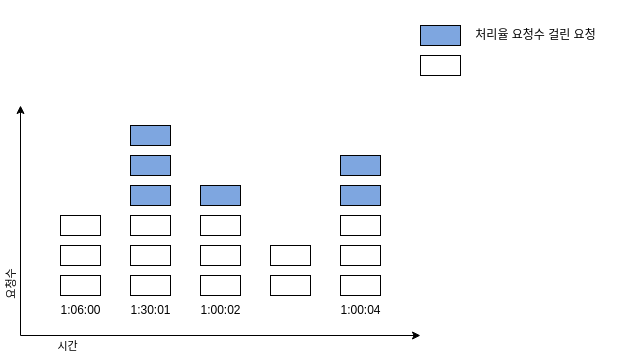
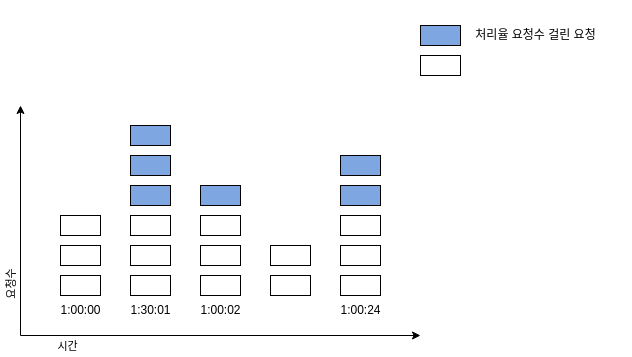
  <mxCell id="0" />
  <mxCell id="1" parent="0" />
  <mxCell id="2" value="" style="rounded=0;whiteSpace=wrap;html=1;" vertex="1" parent="1"><mxGeometry x="60" y="275" width="40" height="20" as="geometry" /></mxCell>
  <mxCell id="3" value="" style="rounded=0;whiteSpace=wrap;html=1;" vertex="1" parent="1"><mxGeometry x="60" y="245" width="40" height="20" as="geometry" /></mxCell>
  <mxCell id="4" value="" style="rounded=0;whiteSpace=wrap;html=1;" vertex="1" parent="1"><mxGeometry x="60" y="215" width="40" height="20" as="geometry" /></mxCell>
  <mxCell id="5" value="" style="rounded=0;whiteSpace=wrap;html=1;" vertex="1" parent="1"><mxGeometry x="130" y="275" width="40" height="20" as="geometry" /></mxCell>
  <mxCell id="6" value="" style="rounded=0;whiteSpace=wrap;html=1;" vertex="1" parent="1"><mxGeometry x="130" y="245" width="40" height="20" as="geometry" /></mxCell>
  <mxCell id="7" value="" style="rounded=0;whiteSpace=wrap;html=1;" vertex="1" parent="1"><mxGeometry x="130" y="215" width="40" height="20" as="geometry" /></mxCell>
  <mxCell id="8" value="" style="rounded=0;whiteSpace=wrap;html=1;fillColor=#7EA6E0;" vertex="1" parent="1"><mxGeometry x="130" y="185" width="40" height="20" as="geometry" /></mxCell>
  <mxCell id="9" value="" style="rounded=0;whiteSpace=wrap;html=1;fillColor=#7EA6E0;" vertex="1" parent="1"><mxGeometry x="130" y="155" width="40" height="20" as="geometry" /></mxCell>
  <mxCell id="10" value="" style="rounded=0;whiteSpace=wrap;html=1;fillColor=#7EA6E0;" vertex="1" parent="1"><mxGeometry x="130" y="125" width="40" height="20" as="geometry" /></mxCell>
  <mxCell id="11" value="" style="rounded=0;whiteSpace=wrap;html=1;" vertex="1" parent="1"><mxGeometry x="200" y="275" width="40" height="20" as="geometry" /></mxCell>
  <mxCell id="12" value="" style="rounded=0;whiteSpace=wrap;html=1;" vertex="1" parent="1"><mxGeometry x="200" y="245" width="40" height="20" as="geometry" /></mxCell>
  <mxCell id="13" value="" style="rounded=0;whiteSpace=wrap;html=1;" vertex="1" parent="1"><mxGeometry x="200" y="215" width="40" height="20" as="geometry" /></mxCell>
  <mxCell id="14" value="" style="rounded=0;whiteSpace=wrap;html=1;fillColor=#7EA6E0;" vertex="1" parent="1"><mxGeometry x="200" y="185" width="40" height="20" as="geometry" /></mxCell>
  <mxCell id="15" value="" style="rounded=0;whiteSpace=wrap;html=1;" vertex="1" parent="1"><mxGeometry x="270" y="275" width="40" height="20" as="geometry" /></mxCell>
  <mxCell id="16" value="" style="rounded=0;whiteSpace=wrap;html=1;" vertex="1" parent="1"><mxGeometry x="270" y="245" width="40" height="20" as="geometry" /></mxCell>
  <mxCell id="17" value="" style="rounded=0;whiteSpace=wrap;html=1;" vertex="1" parent="1"><mxGeometry x="340" y="275" width="40" height="20" as="geometry" /></mxCell>
  <mxCell id="18" value="" style="rounded=0;whiteSpace=wrap;html=1;" vertex="1" parent="1"><mxGeometry x="340" y="245" width="40" height="20" as="geometry" /></mxCell>
  <mxCell id="19" value="" style="rounded=0;whiteSpace=wrap;html=1;" vertex="1" parent="1"><mxGeometry x="340" y="215" width="40" height="20" as="geometry" /></mxCell>
  <mxCell id="20" value="" style="rounded=0;whiteSpace=wrap;html=1;fillColor=#7EA6E0;" vertex="1" parent="1"><mxGeometry x="340" y="185" width="40" height="20" as="geometry" /></mxCell>
  <mxCell id="21" value="" style="rounded=0;whiteSpace=wrap;html=1;fillColor=#7EA6E0;" vertex="1" parent="1"><mxGeometry x="340" y="155" width="40" height="20" as="geometry" /></mxCell>
- <mxCell id="22" value="1:06:00" style="text;html=1;align=center;verticalAlign=middle;resizable=0;points=[];autosize=1;strokeColor=none;fillColor=none;" vertex="1" parent="1"><mxGeometry x="50" y="295" width="60" height="30" as="geometry" /></mxCell>
+ <mxCell id="22" value="1:00:00" style="text;html=1;align=center;verticalAlign=middle;resizable=0;points=[];autosize=1;strokeColor=none;fillColor=none;" vertex="1" parent="1"><mxGeometry x="50" y="295" width="60" height="30" as="geometry" /></mxCell>
  <mxCell id="23" value="1:30:01" style="text;html=1;align=center;verticalAlign=middle;resizable=0;points=[];autosize=1;strokeColor=none;fillColor=none;" vertex="1" parent="1"><mxGeometry x="120" y="295" width="60" height="30" as="geometry" /></mxCell>
  <mxCell id="24" value="1:00:02" style="text;html=1;align=center;verticalAlign=middle;resizable=0;points=[];autosize=1;strokeColor=none;fillColor=none;" vertex="1" parent="1"><mxGeometry x="190" y="295" width="60" height="30" as="geometry" /></mxCell>
- <mxCell id="25" value="1:00:04" style="text;html=1;align=center;verticalAlign=middle;resizable=0;points=[];autosize=1;strokeColor=none;fillColor=none;" vertex="1" parent="1"><mxGeometry x="330" y="295" width="60" height="30" as="geometry" /></mxCell>
+ <mxCell id="25" value="1:00:24" style="text;html=1;align=center;verticalAlign=middle;resizable=0;points=[];autosize=1;strokeColor=none;fillColor=none;" vertex="1" parent="1"><mxGeometry x="330" y="295" width="60" height="30" as="geometry" /></mxCell>
  <mxCell id="26" value="" style="endArrow=classic;html=1;rounded=0;startArrow=classic;startFill=1;" edge="1" parent="1"><mxGeometry width="50" height="50" relative="1" as="geometry"><mxPoint x="420" y="335" as="sourcePoint" /><mxPoint x="20" y="105" as="targetPoint" /><Array as="points"><mxPoint x="20" y="335" /></Array></mxGeometry></mxCell>
  <mxCell id="27" value="요청수" style="edgeLabel;html=1;align=center;verticalAlign=middle;resizable=0;points=[];rotation=-90;" vertex="1" connectable="0" parent="26"><mxGeometry x="0.416" y="3" relative="1" as="geometry"><mxPoint x="-7" y="-4" as="offset" /></mxGeometry></mxCell>
  <mxCell id="28" value="시간" style="edgeLabel;html=1;align=center;verticalAlign=middle;resizable=0;points=[];" vertex="1" connectable="0" parent="26"><mxGeometry x="0.124" y="1" relative="1" as="geometry"><mxPoint y="9" as="offset" /></mxGeometry></mxCell>
  <mxCell id="29" value="" style="rounded=0;whiteSpace=wrap;html=1;fillColor=#7EA6E0;" vertex="1" parent="1"><mxGeometry x="420" y="25" width="40" height="20" as="geometry" /></mxCell>
  <mxCell id="30" value="" style="rounded=0;whiteSpace=wrap;html=1;" vertex="1" parent="1"><mxGeometry x="420" y="55" width="40" height="20" as="geometry" /></mxCell>
  <mxCell id="31" value="처리율 요청수 걸린 요청" style="text;html=1;align=center;verticalAlign=middle;resizable=0;points=[];autosize=1;strokeColor=none;fillColor=none;" vertex="1" parent="1"><mxGeometry x="460" y="20" width="150" height="30" as="geometry" /></mxCell>
